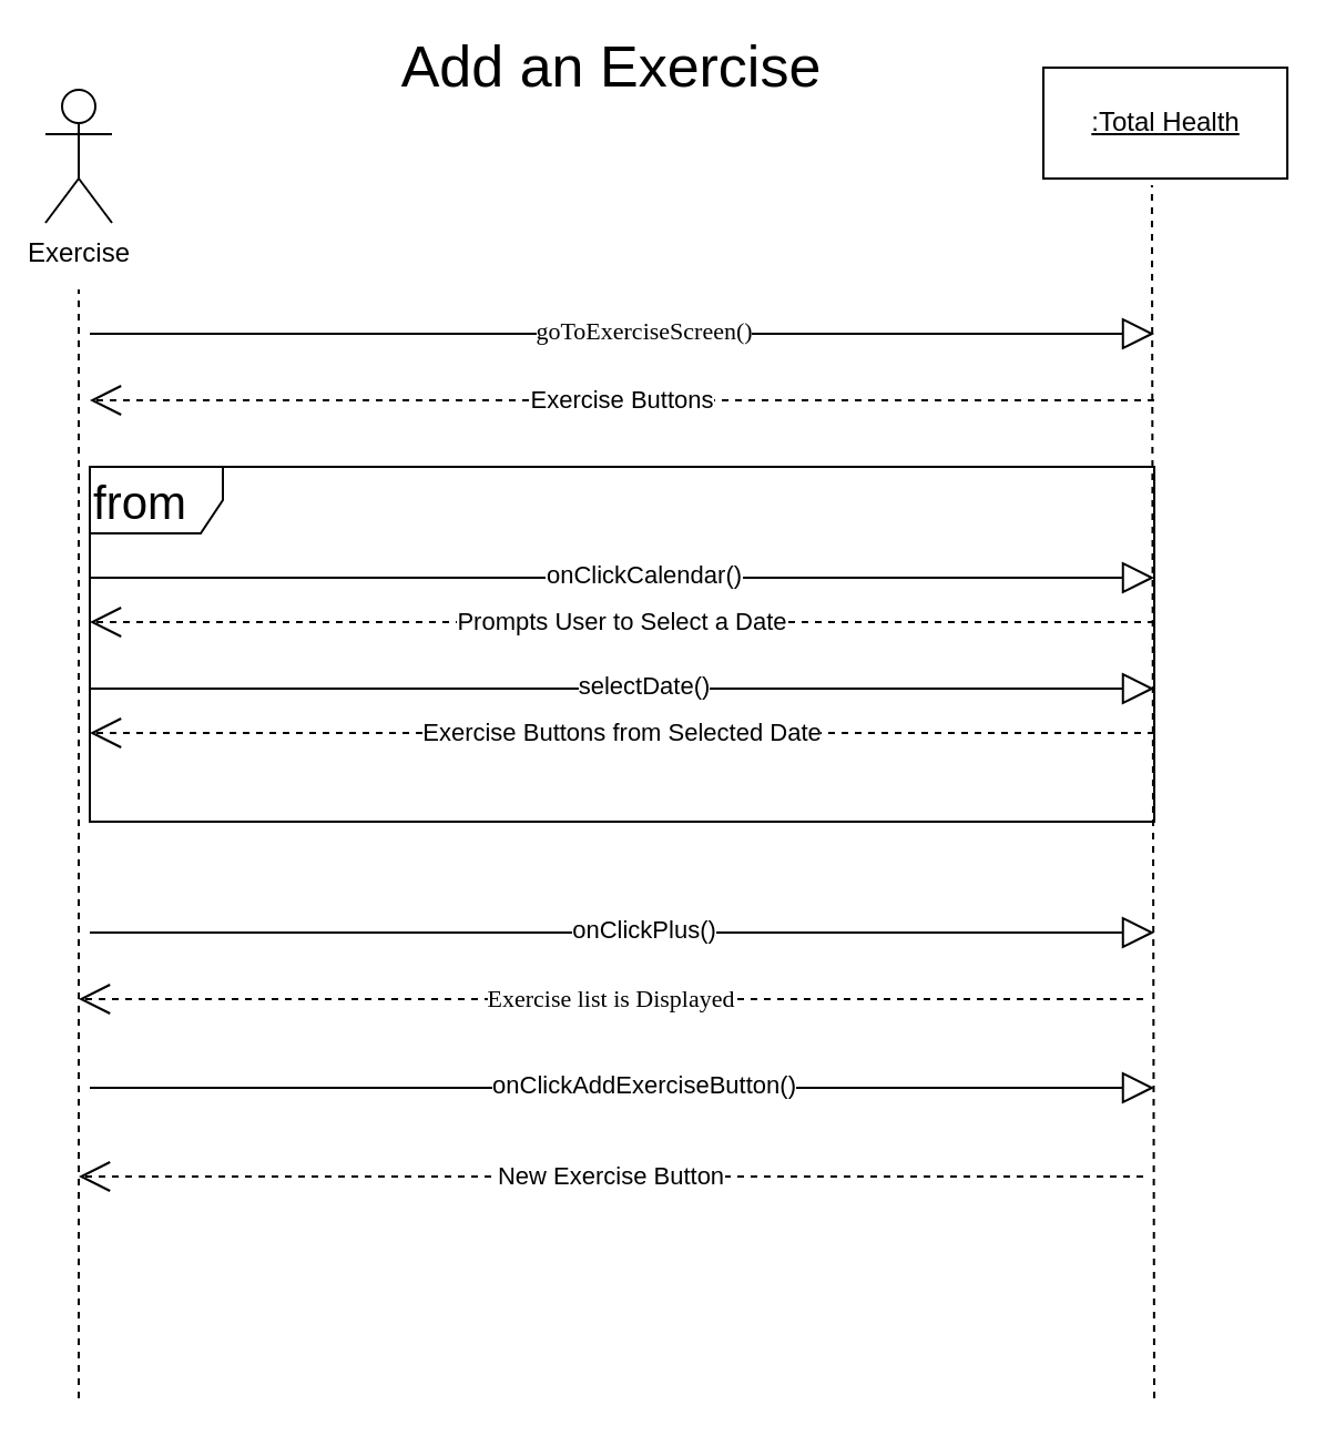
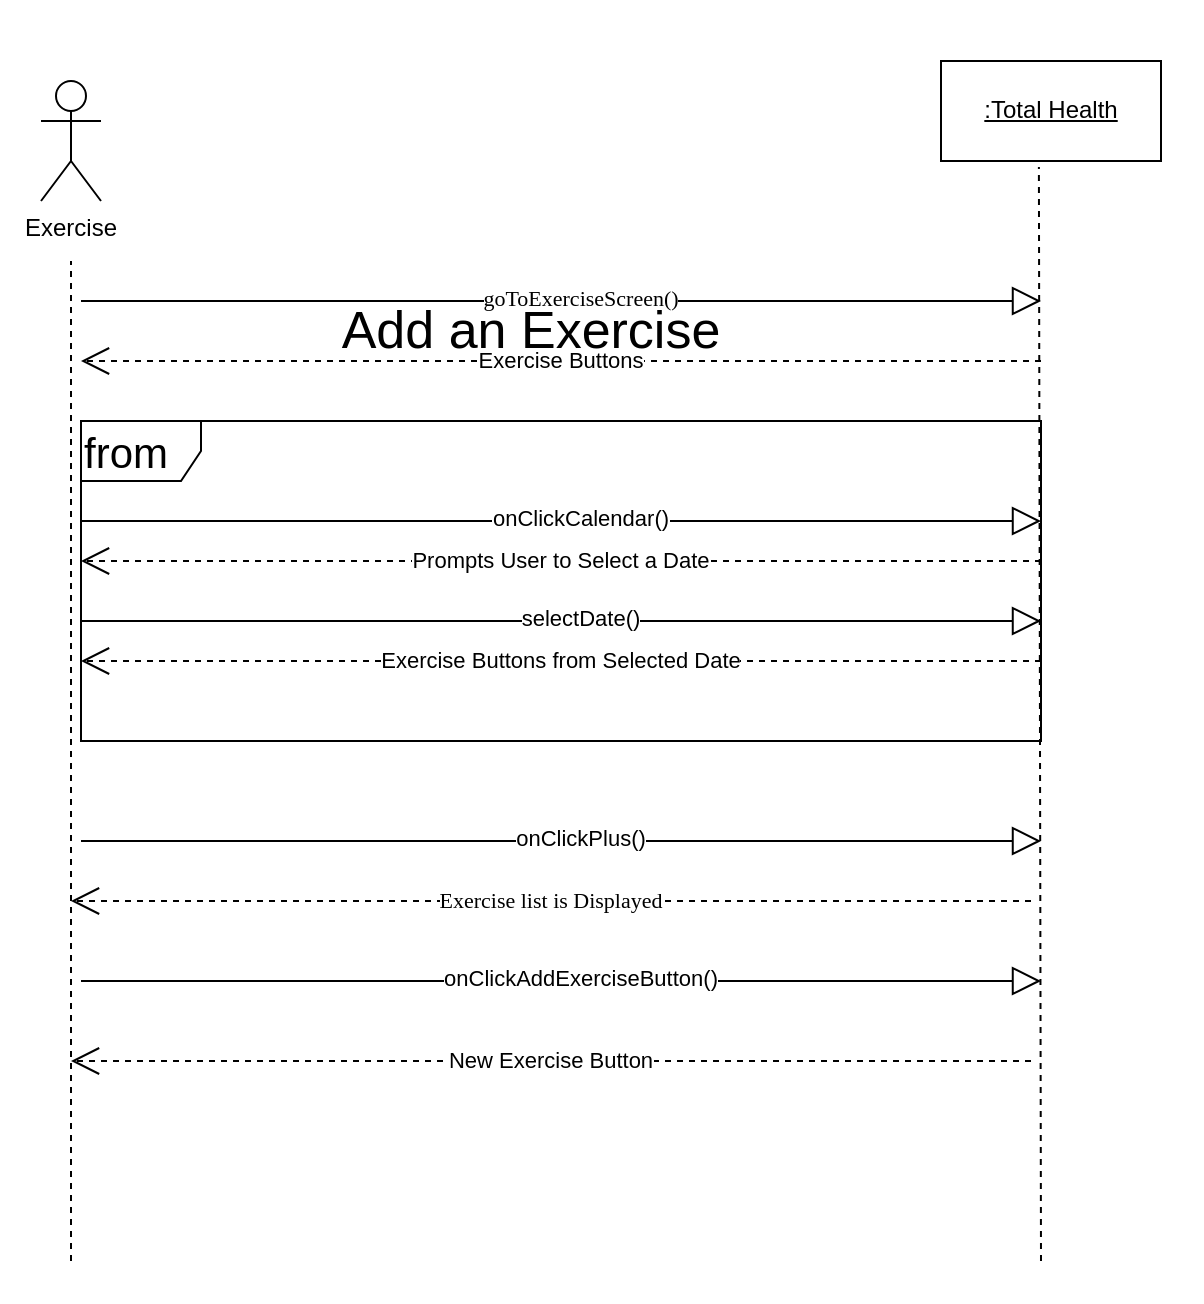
  <mxCell id="0" />
  <mxCell id="1" parent="0" />
  <mxCell id="2" value="Exercise" style="shape=umlActor;verticalLabelPosition=bottom;verticalAlign=top;html=1;" parent="1" vertex="1"><mxGeometry x="20" y="40" width="30" height="60" as="geometry" /></mxCell>
  <mxCell id="3" value="&lt;u&gt;:Total Health&lt;br&gt;&lt;/u&gt;" style="html=1;" parent="1" vertex="1"><mxGeometry x="470" y="30" width="110" height="50" as="geometry" /></mxCell>
  <mxCell id="4" value="" style="endArrow=none;dashed=1;html=1;rounded=0;" parent="1" edge="1"><mxGeometry width="50" height="50" relative="1" as="geometry"><mxPoint x="35" y="630" as="sourcePoint" /><mxPoint x="35" y="130" as="targetPoint" /></mxGeometry></mxCell>
  <mxCell id="5" value="" style="endArrow=none;dashed=1;html=1;rounded=0;entryX=0.445;entryY=1.06;entryDx=0;entryDy=0;entryPerimeter=0;" parent="1" edge="1" target="3"><mxGeometry width="50" height="50" relative="1" as="geometry"><mxPoint x="520" y="630" as="sourcePoint" /><mxPoint x="520" y="110" as="targetPoint" /></mxGeometry></mxCell>
  <mxCell id="6" value="Exercise Buttons" style="endArrow=open;endFill=1;endSize=12;html=1;rounded=0;dashed=1;" parent="1" edge="1"><mxGeometry width="160" relative="1" as="geometry"><mxPoint x="520" y="180" as="sourcePoint" /><mxPoint x="40" y="180" as="targetPoint" /></mxGeometry></mxCell>
  <mxCell id="7" value="" style="endArrow=block;endFill=0;endSize=12;html=1;rounded=0;" parent="1" edge="1"><mxGeometry width="160" relative="1" as="geometry"><mxPoint x="40" y="150" as="sourcePoint" /><mxPoint x="520" y="150" as="targetPoint" /></mxGeometry></mxCell>
  <mxCell id="8" value="&lt;font face=&quot;Georgia&quot;&gt;goToExerciseScreen()&lt;/font&gt;" style="edgeLabel;html=1;align=center;verticalAlign=middle;resizable=0;points=[];" parent="7" vertex="1" connectable="0"><mxGeometry x="0.038" y="2" relative="1" as="geometry"><mxPoint as="offset" /></mxGeometry></mxCell>
  <mxCell id="9" value="" style="endArrow=block;endFill=0;endSize=12;html=1;rounded=0;" parent="1" edge="1"><mxGeometry width="160" relative="1" as="geometry"><mxPoint x="40" y="420" as="sourcePoint" /><mxPoint x="520" y="420" as="targetPoint" /></mxGeometry></mxCell>
  <mxCell id="10" value="onClickPlus()" style="edgeLabel;html=1;align=center;verticalAlign=middle;resizable=0;points=[];" parent="9" vertex="1" connectable="0"><mxGeometry x="0.038" y="2" relative="1" as="geometry"><mxPoint as="offset" /></mxGeometry></mxCell>
  <mxCell id="11" value="&lt;font face=&quot;Georgia&quot;&gt;Exercise list is Displayed&lt;/font&gt;" style="endArrow=open;endFill=1;endSize=12;html=1;rounded=0;dashed=1;" parent="1" edge="1"><mxGeometry width="160" relative="1" as="geometry"><mxPoint x="515" y="450" as="sourcePoint" /><mxPoint x="35" y="450" as="targetPoint" /></mxGeometry></mxCell>
  <mxCell id="12" value="" style="endArrow=block;endFill=0;endSize=12;html=1;rounded=0;" parent="1" edge="1"><mxGeometry width="160" relative="1" as="geometry"><mxPoint x="40" y="490" as="sourcePoint" /><mxPoint x="520" y="490" as="targetPoint" /></mxGeometry></mxCell>
  <mxCell id="13" value="onClickAddExerciseButton()" style="edgeLabel;html=1;align=center;verticalAlign=middle;resizable=0;points=[];" parent="12" vertex="1" connectable="0"><mxGeometry x="0.038" y="2" relative="1" as="geometry"><mxPoint as="offset" /></mxGeometry></mxCell>
- <mxCell id="14" value="&lt;font style=&quot;font-size: 26px&quot;&gt;Add an Exercise&lt;br&gt;&lt;/font&gt;" style="text;html=1;align=center;verticalAlign=middle;resizable=0;points=[];autosize=1;strokeColor=none;fillColor=none;" vertex="1" parent="1"><mxGeometry x="175" y="20" width="200" height="20" as="geometry" /></mxCell>
+ <mxCell id="14" value="&lt;font style=&quot;font-size: 26px&quot;&gt;Add an Exercise&lt;br&gt;&lt;/font&gt;" style="text;html=1;align=center;verticalAlign=middle;resizable=0;points=[];autosize=1;strokeColor=none;fillColor=none;" vertex="1" parent="1"><mxGeometry x="165" y="155" width="200" height="20" as="geometry" /></mxCell>
  <mxCell id="15" value="&lt;div align=&quot;left&quot;&gt;&lt;font style=&quot;font-size: 21px&quot;&gt;from&lt;/font&gt;&lt;/div&gt;" style="shape=umlFrame;whiteSpace=wrap;html=1;fontSize=26;align=left;" vertex="1" parent="1"><mxGeometry x="40" y="210" width="480" height="160" as="geometry" /></mxCell>
  <mxCell id="16" value="" style="endArrow=block;endFill=0;endSize=12;html=1;rounded=0;" edge="1" parent="1"><mxGeometry width="160" relative="1" as="geometry"><mxPoint x="40" y="260" as="sourcePoint" /><mxPoint x="520" y="260" as="targetPoint" /></mxGeometry></mxCell>
  <mxCell id="17" value="onClickCalendar()" style="edgeLabel;html=1;align=center;verticalAlign=middle;resizable=0;points=[];" vertex="1" connectable="0" parent="16"><mxGeometry x="0.038" y="2" relative="1" as="geometry"><mxPoint as="offset" /></mxGeometry></mxCell>
  <mxCell id="18" value="&lt;font style=&quot;font-size: 11px&quot;&gt;&lt;span style=&quot;color: rgb(0 , 0 , 0) ; font-weight: normal ; text-decoration: none ; font-family: &amp;#34;arial&amp;#34; ; font-style: normal&quot;&gt;Prompts User to Select a Date&lt;/span&gt;&lt;/font&gt;" style="endArrow=open;endFill=1;endSize=12;html=1;rounded=0;dashed=1;" edge="1" parent="1"><mxGeometry width="160" relative="1" as="geometry"><mxPoint x="520" y="280" as="sourcePoint" /><mxPoint x="40" y="280" as="targetPoint" /></mxGeometry></mxCell>
  <mxCell id="19" value="" style="endArrow=block;endFill=0;endSize=12;html=1;rounded=0;" edge="1" parent="1"><mxGeometry width="160" relative="1" as="geometry"><mxPoint x="40" y="310" as="sourcePoint" /><mxPoint x="520" y="310" as="targetPoint" /></mxGeometry></mxCell>
  <mxCell id="20" value="selectDate()" style="edgeLabel;html=1;align=center;verticalAlign=middle;resizable=0;points=[];" vertex="1" connectable="0" parent="19"><mxGeometry x="0.038" y="2" relative="1" as="geometry"><mxPoint as="offset" /></mxGeometry></mxCell>
  <mxCell id="21" value="Exercise Buttons from Selected Date" style="endArrow=open;endFill=1;endSize=12;html=1;rounded=0;dashed=1;" edge="1" parent="1"><mxGeometry width="160" relative="1" as="geometry"><mxPoint x="520" y="330" as="sourcePoint" /><mxPoint x="40" y="330" as="targetPoint" /></mxGeometry></mxCell>
  <mxCell id="22" value="New Exercise Button" style="endArrow=open;endFill=1;endSize=12;html=1;rounded=0;dashed=1;" edge="1" parent="1"><mxGeometry width="160" relative="1" as="geometry"><mxPoint x="515" y="530" as="sourcePoint" /><mxPoint x="35" y="530" as="targetPoint" /></mxGeometry></mxCell>
